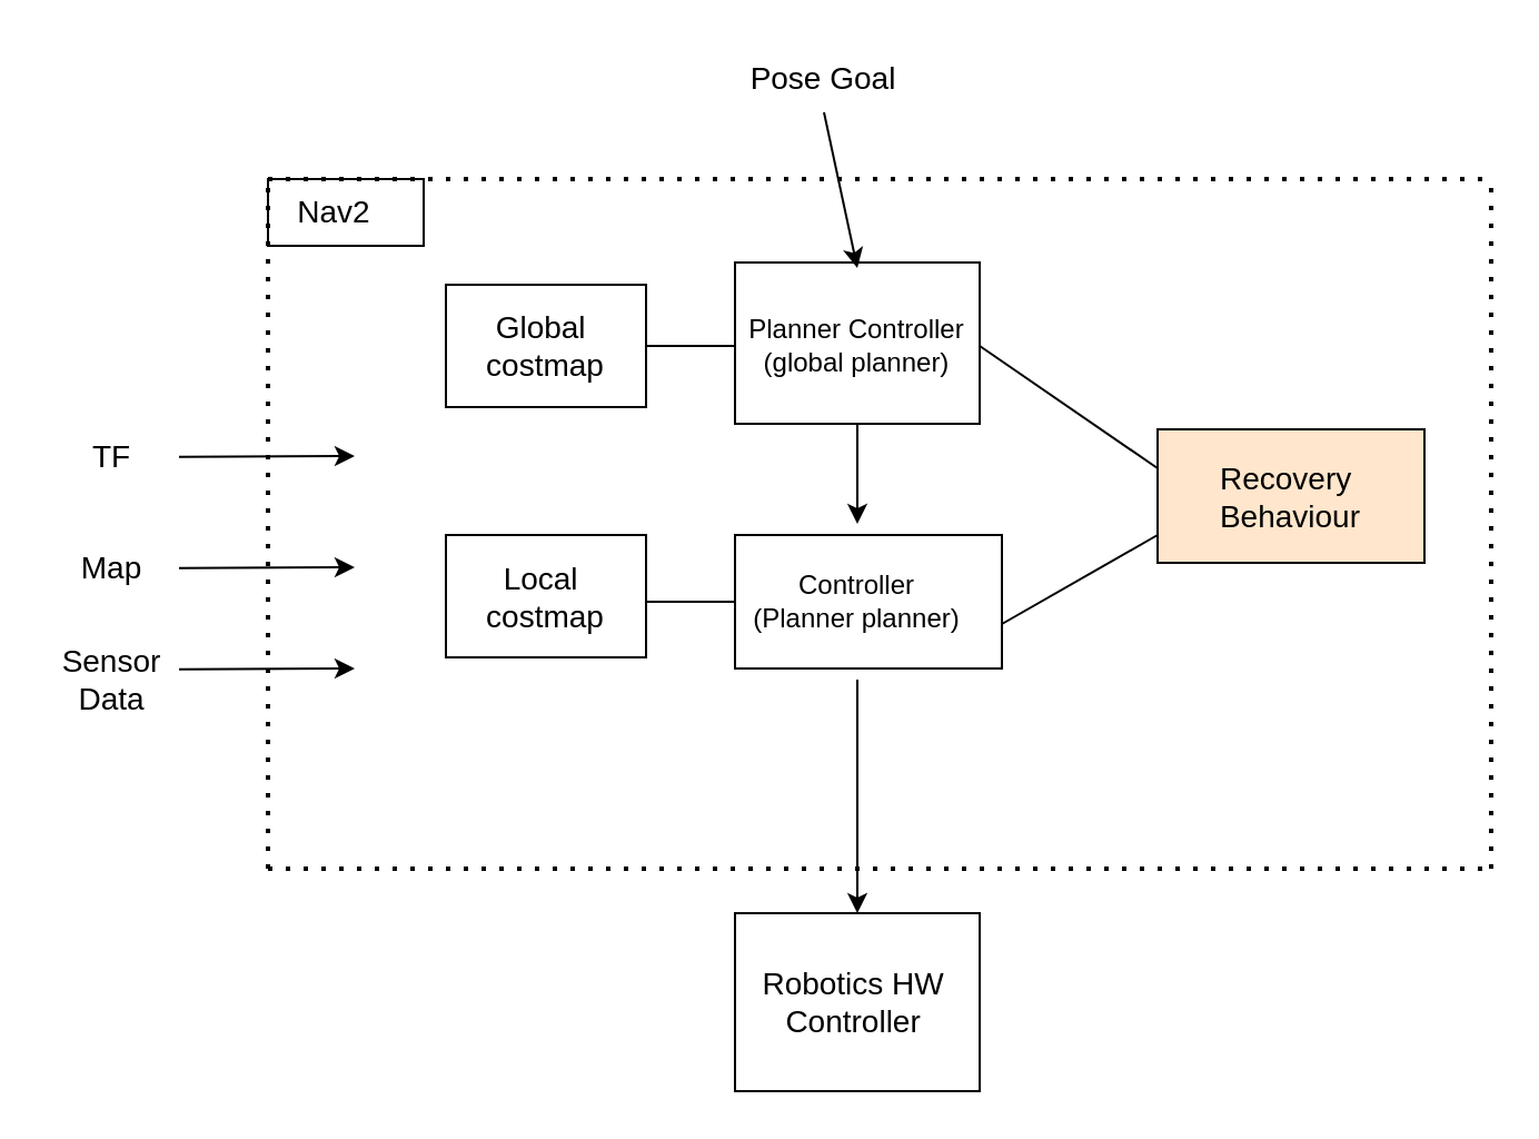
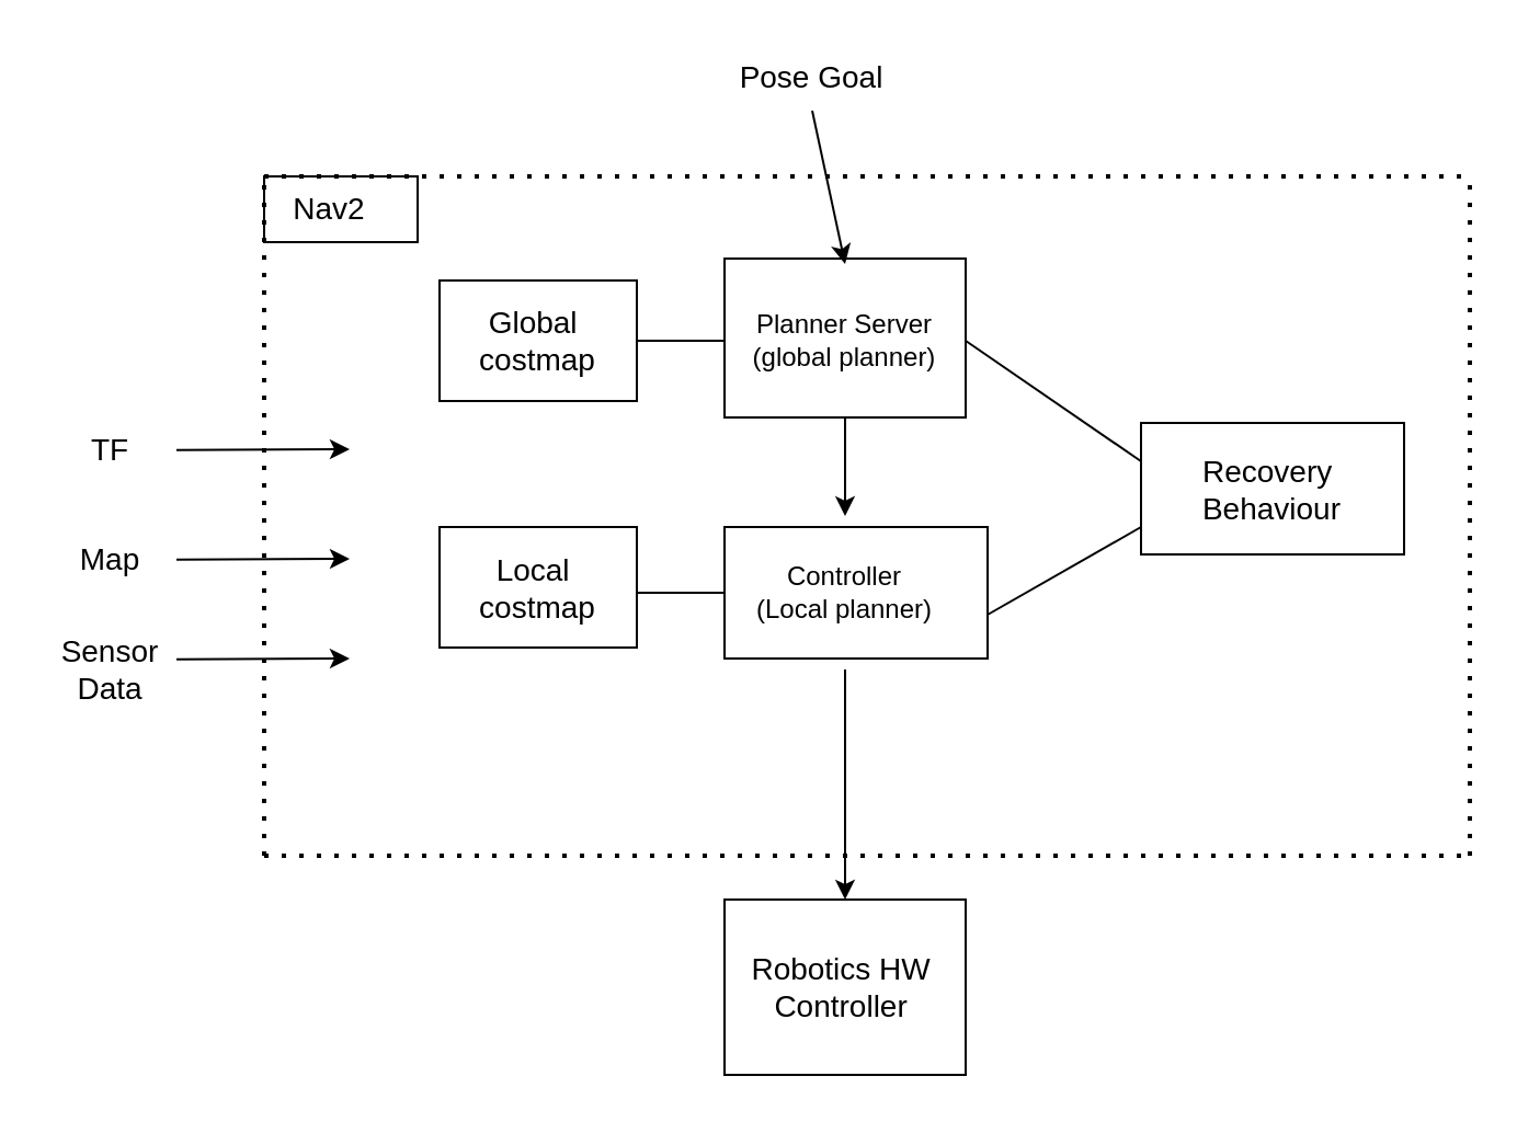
  <mxCell id="0" />
  <mxCell id="1" parent="0" />
  <mxCell id="2" value="" style="rounded=0;whiteSpace=wrap;html=1;" vertex="1" parent="1"><mxGeometry x="330" y="117.5" width="110" height="72.5" as="geometry" /></mxCell>
  <mxCell id="3" value="" style="edgeStyle=orthogonalEdgeStyle;rounded=0;orthogonalLoop=1;jettySize=auto;html=1;fontSize=14;" edge="1" parent="1" source="4" target="7"><mxGeometry relative="1" as="geometry" /></mxCell>
- <mxCell id="4" value="Planner Controller&lt;br&gt;(global planner)" style="text;html=1;strokeColor=none;fillColor=none;align=center;verticalAlign=middle;whiteSpace=wrap;rounded=0;" vertex="1" parent="1"><mxGeometry x="330" y="120" width="110" height="70" as="geometry" /></mxCell>
+ <mxCell id="4" value="Planner Server&lt;br&gt;(global planner)" style="text;html=1;strokeColor=none;fillColor=none;align=center;verticalAlign=middle;whiteSpace=wrap;rounded=0;" vertex="1" parent="1"><mxGeometry x="330" y="120" width="110" height="70" as="geometry" /></mxCell>
  <mxCell id="5" value="&lt;font style=&quot;font-size: 14px;&quot;&gt;Pose Goal&lt;/font&gt;" style="text;html=1;strokeColor=none;fillColor=none;align=center;verticalAlign=middle;whiteSpace=wrap;rounded=0;" vertex="1" parent="1"><mxGeometry x="315" y="20" width="110" height="30" as="geometry" /></mxCell>
  <mxCell id="6" value="" style="rounded=0;whiteSpace=wrap;html=1;fontSize=14;" vertex="1" parent="1"><mxGeometry x="200" y="127.5" width="90" height="55" as="geometry" /></mxCell>
  <mxCell id="7" value="Global&amp;nbsp;&lt;br&gt;costmap&lt;br&gt;" style="text;html=1;strokeColor=none;fillColor=none;align=center;verticalAlign=middle;whiteSpace=wrap;rounded=0;fontSize=14;" vertex="1" parent="1"><mxGeometry x="215" y="140" width="60" height="30" as="geometry" /></mxCell>
  <mxCell id="8" value="" style="rounded=0;whiteSpace=wrap;html=1;fontSize=14;" vertex="1" parent="1"><mxGeometry x="120" y="80" width="70" height="30" as="geometry" /></mxCell>
  <mxCell id="9" value="Nav2" style="text;html=1;strokeColor=none;fillColor=none;align=center;verticalAlign=middle;whiteSpace=wrap;rounded=0;fontSize=14;" vertex="1" parent="1"><mxGeometry x="120" y="80" width="60" height="30" as="geometry" /></mxCell>
  <mxCell id="10" value="" style="endArrow=classic;html=1;rounded=0;fontSize=14;exitX=0.5;exitY=1;exitDx=0;exitDy=0;entryX=0.5;entryY=0;entryDx=0;entryDy=0;" edge="1" parent="1" source="5" target="4"><mxGeometry width="50" height="50" relative="1" as="geometry"><mxPoint x="370" y="200" as="sourcePoint" /><mxPoint x="420" y="150" as="targetPoint" /></mxGeometry></mxCell>
  <mxCell id="11" value="" style="endArrow=classic;html=1;rounded=0;fontSize=14;entryX=-0.002;entryY=0.418;entryDx=0;entryDy=0;entryPerimeter=0;" edge="1" parent="1"><mxGeometry width="50" height="50" relative="1" as="geometry"><mxPoint x="80" y="254.92" as="sourcePoint" /><mxPoint x="158.99" y="254.5" as="targetPoint" /></mxGeometry></mxCell>
  <mxCell id="12" value="" style="endArrow=classic;html=1;rounded=0;fontSize=14;entryX=-0.002;entryY=0.418;entryDx=0;entryDy=0;entryPerimeter=0;" edge="1" parent="1"><mxGeometry width="50" height="50" relative="1" as="geometry"><mxPoint x="80" y="300.42" as="sourcePoint" /><mxPoint x="158.99" y="300" as="targetPoint" /></mxGeometry></mxCell>
  <mxCell id="13" value="TF" style="text;html=1;strokeColor=none;fillColor=none;align=center;verticalAlign=middle;whiteSpace=wrap;rounded=0;fontSize=14;" vertex="1" parent="1"><mxGeometry x="20" y="190" width="60" height="30" as="geometry" /></mxCell>
  <mxCell id="14" value="Map" style="text;html=1;strokeColor=none;fillColor=none;align=center;verticalAlign=middle;whiteSpace=wrap;rounded=0;fontSize=14;" vertex="1" parent="1"><mxGeometry x="20" y="240" width="60" height="30" as="geometry" /></mxCell>
  <mxCell id="15" value="Sensor&lt;br&gt;Data" style="text;html=1;strokeColor=none;fillColor=none;align=center;verticalAlign=middle;whiteSpace=wrap;rounded=0;fontSize=14;" vertex="1" parent="1"><mxGeometry x="20" y="290" width="60" height="30" as="geometry" /></mxCell>
  <mxCell id="16" value="" style="endArrow=classic;html=1;rounded=0;fontSize=14;entryX=-0.002;entryY=0.418;entryDx=0;entryDy=0;entryPerimeter=0;" edge="1" parent="1"><mxGeometry width="50" height="50" relative="1" as="geometry"><mxPoint x="80" y="204.92" as="sourcePoint" /><mxPoint x="158.99" y="204.5" as="targetPoint" /></mxGeometry></mxCell>
  <mxCell id="17" value="" style="endArrow=none;dashed=1;html=1;dashPattern=1 3;strokeWidth=2;rounded=0;fontSize=14;" edge="1" parent="1"><mxGeometry width="50" height="50" relative="1" as="geometry"><mxPoint x="120" y="390" as="sourcePoint" /><mxPoint x="120" y="80" as="targetPoint" /></mxGeometry></mxCell>
  <mxCell id="18" value="" style="endArrow=none;dashed=1;html=1;dashPattern=1 3;strokeWidth=2;rounded=0;fontSize=14;" edge="1" parent="1"><mxGeometry width="50" height="50" relative="1" as="geometry"><mxPoint x="670" y="390" as="sourcePoint" /><mxPoint x="670" y="80" as="targetPoint" /></mxGeometry></mxCell>
  <mxCell id="19" value="" style="endArrow=none;dashed=1;html=1;dashPattern=1 3;strokeWidth=2;rounded=0;fontSize=14;" edge="1" parent="1"><mxGeometry width="50" height="50" relative="1" as="geometry"><mxPoint x="120" y="390" as="sourcePoint" /><mxPoint x="670" y="390" as="targetPoint" /></mxGeometry></mxCell>
  <mxCell id="20" value="" style="endArrow=none;dashed=1;html=1;dashPattern=1 3;strokeWidth=2;rounded=0;fontSize=14;" edge="1" parent="1"><mxGeometry width="50" height="50" relative="1" as="geometry"><mxPoint x="120" y="80" as="sourcePoint" /><mxPoint x="670" y="80" as="targetPoint" /></mxGeometry></mxCell>
  <mxCell id="21" value="" style="rounded=0;whiteSpace=wrap;html=1;fontSize=14;" vertex="1" parent="1"><mxGeometry x="200" y="240" width="90" height="55" as="geometry" /></mxCell>
  <mxCell id="22" value="Local&amp;nbsp;&lt;br&gt;costmap" style="text;html=1;strokeColor=none;fillColor=none;align=center;verticalAlign=middle;whiteSpace=wrap;rounded=0;fontSize=14;" vertex="1" parent="1"><mxGeometry x="215" y="252.5" width="60" height="30" as="geometry" /></mxCell>
  <mxCell id="23" value="" style="rounded=0;whiteSpace=wrap;html=1;fontSize=14;" vertex="1" parent="1"><mxGeometry x="330" y="240" width="120" height="60" as="geometry" /></mxCell>
- <mxCell id="24" value="Controller&lt;br&gt;(Planner planner)" style="text;html=1;strokeColor=none;fillColor=none;align=center;verticalAlign=middle;whiteSpace=wrap;rounded=0;" vertex="1" parent="1"><mxGeometry x="330" y="235" width="110" height="70" as="geometry" /></mxCell>
+ <mxCell id="24" value="Controller&lt;br&gt;(Local planner)" style="text;html=1;strokeColor=none;fillColor=none;align=center;verticalAlign=middle;whiteSpace=wrap;rounded=0;" vertex="1" parent="1"><mxGeometry x="330" y="235" width="110" height="70" as="geometry" /></mxCell>
  <mxCell id="25" value="" style="endArrow=none;html=1;rounded=0;fontSize=14;entryX=0;entryY=0.5;entryDx=0;entryDy=0;" edge="1" parent="1" target="23"><mxGeometry width="50" height="50" relative="1" as="geometry"><mxPoint x="290" y="270" as="sourcePoint" /><mxPoint x="340" y="220" as="targetPoint" /></mxGeometry></mxCell>
  <mxCell id="26" value="" style="endArrow=classic;html=1;rounded=0;fontSize=14;entryX=0.5;entryY=0;entryDx=0;entryDy=0;exitX=0.5;exitY=1;exitDx=0;exitDy=0;" edge="1" parent="1" source="4" target="24"><mxGeometry width="50" height="50" relative="1" as="geometry"><mxPoint x="370" y="190" as="sourcePoint" /><mxPoint x="420" y="140" as="targetPoint" /></mxGeometry></mxCell>
  <mxCell id="27" value="" style="endArrow=classic;html=1;rounded=0;fontSize=14;exitX=0.5;exitY=1;exitDx=0;exitDy=0;" edge="1" parent="1" source="24"><mxGeometry width="50" height="50" relative="1" as="geometry"><mxPoint x="370" y="190" as="sourcePoint" /><mxPoint x="385" y="410" as="targetPoint" /></mxGeometry></mxCell>
  <mxCell id="28" value="" style="rounded=0;whiteSpace=wrap;html=1;fontSize=14;" vertex="1" parent="1"><mxGeometry x="330" y="410" width="110" height="80" as="geometry" /></mxCell>
  <mxCell id="29" value="Robotics HW&amp;nbsp;&lt;br&gt;Controller&amp;nbsp;" style="text;html=1;strokeColor=none;fillColor=none;align=center;verticalAlign=middle;whiteSpace=wrap;rounded=0;fontSize=14;" vertex="1" parent="1"><mxGeometry x="312.5" y="422.5" width="145" height="55" as="geometry" /></mxCell>
  <mxCell id="30" style="edgeStyle=orthogonalEdgeStyle;rounded=0;orthogonalLoop=1;jettySize=auto;html=1;exitX=0.5;exitY=1;exitDx=0;exitDy=0;fontSize=14;" edge="1" parent="1" source="9" target="9"><mxGeometry relative="1" as="geometry" /></mxCell>
  <mxCell id="31" value="" style="endArrow=none;html=1;rounded=0;fontSize=14;exitX=1;exitY=0.5;exitDx=0;exitDy=0;" edge="1" parent="1" source="4"><mxGeometry width="50" height="50" relative="1" as="geometry"><mxPoint x="370" y="220" as="sourcePoint" /><mxPoint x="520" y="210" as="targetPoint" /></mxGeometry></mxCell>
  <mxCell id="32" value="" style="endArrow=none;html=1;rounded=0;fontSize=14;" edge="1" parent="1"><mxGeometry width="50" height="50" relative="1" as="geometry"><mxPoint x="450" y="280" as="sourcePoint" /><mxPoint x="520" y="240" as="targetPoint" /></mxGeometry></mxCell>
- <mxCell id="33" value="Recovery&amp;nbsp;&lt;br&gt;Behaviour" style="rounded=0;whiteSpace=wrap;html=1;fontSize=14;fillColor=#ffe6cc;" vertex="1" parent="1"><mxGeometry x="520" y="192.5" width="120" height="60" as="geometry" /></mxCell>
+ <mxCell id="33" value="Recovery&amp;nbsp;&lt;br&gt;Behaviour" style="rounded=0;whiteSpace=wrap;html=1;fontSize=14;" vertex="1" parent="1"><mxGeometry x="520" y="192.5" width="120" height="60" as="geometry" /></mxCell>
